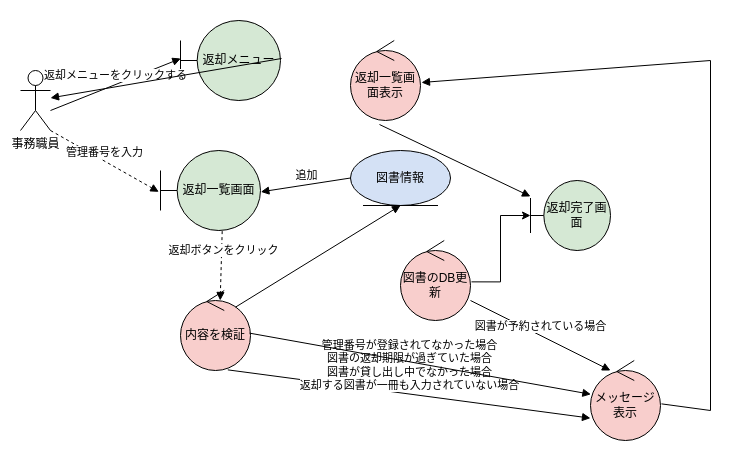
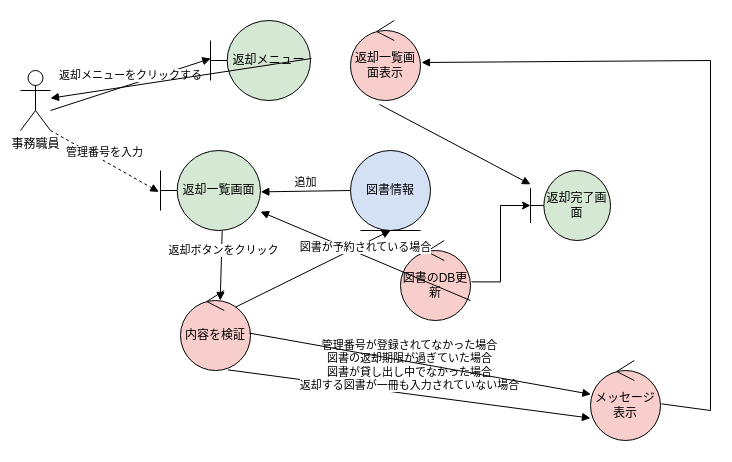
  <mxCell id="0" />
  <mxCell id="1" parent="0" />
  <mxCell id="2" value="事務職員" style="shape=umlActor;verticalLabelPosition=bottom;verticalAlign=top;html=1;" vertex="1" parent="1"><mxGeometry x="20" y="70" width="30" height="60" as="geometry" /></mxCell>
- <mxCell id="3" value="返却メニュー" style="shape=umlBoundary;whiteSpace=wrap;html=1;fillColor=#D5E8D4;" vertex="1" parent="1"><mxGeometry x="180" y="20" width="100" height="80" as="geometry" /></mxCell>
+ <mxCell id="3" value="返却メニュー" style="shape=umlBoundary;whiteSpace=wrap;html=1;fillColor=#D5E8D4;" vertex="1" parent="1"><mxGeometry x="210" y="20" width="100" height="80" as="geometry" /></mxCell>
  <mxCell id="4" value="返却メニューをクリックする" style="html=1;verticalAlign=bottom;endArrow=block;curved=0;rounded=0;entryX=0.003;entryY=0.475;entryDx=0;entryDy=0;entryPerimeter=0;" edge="1" parent="1" target="3"><mxGeometry width="80" relative="1" as="geometry"><mxPoint x="50" y="110" as="sourcePoint" /><mxPoint x="130" y="110" as="targetPoint" /></mxGeometry></mxCell>
- <mxCell id="5" value="返却一覧画面表示" style="ellipse;shape=umlControl;whiteSpace=wrap;html=1;fillColor=#F8CECC;" vertex="1" parent="1"><mxGeometry x="350" y="40" width="70" height="80" as="geometry" /></mxCell>
- <mxCell id="6" value="返却完了画面" style="shape=umlBoundary;whiteSpace=wrap;html=1;fillColor=#D5E8D4;" vertex="1" parent="1"><mxGeometry x="530" y="180" width="80" height="70" as="geometry" /></mxCell>
+ <mxCell id="5" value="返却一覧画面表示" style="ellipse;shape=umlControl;whiteSpace=wrap;html=1;fillColor=#F8CECC;" vertex="1" parent="1"><mxGeometry x="350" y="20" width="70" height="80" as="geometry" /></mxCell>
+ <mxCell id="6" value="返却完了画面" style="shape=umlBoundary;whiteSpace=wrap;html=1;fillColor=#D5E8D4;" vertex="1" parent="1"><mxGeometry x="530" y="170" width="80" height="70" as="geometry" /></mxCell>
  <mxCell id="7" value="" style="html=1;verticalAlign=bottom;endArrow=block;curved=0;rounded=0;exitX=1.01;exitY=0.475;exitDx=0;exitDy=0;exitPerimeter=0;" edge="1" parent="1" source="3" target="2"><mxGeometry width="80" relative="1" as="geometry"><mxPoint x="284" y="70" as="sourcePoint" /><mxPoint x="364" y="70" as="targetPoint" /></mxGeometry></mxCell>
  <mxCell id="8" value="管理番号を入力" style="html=1;verticalAlign=bottom;endArrow=block;curved=0;rounded=0;exitX=1;exitY=1;exitDx=0;exitDy=0;exitPerimeter=0;entryX=-0.017;entryY=0.517;entryDx=0;entryDy=0;entryPerimeter=0;dashed=1;" edge="1" parent="1" source="2" target="10"><mxGeometry width="80" relative="1" as="geometry"><mxPoint x="30" y="250" as="sourcePoint" /><mxPoint x="120" y="200" as="targetPoint" /></mxGeometry></mxCell>
  <mxCell id="9" value="" style="html=1;verticalAlign=bottom;endArrow=block;curved=0;rounded=0;exitX=0.414;exitY=1.05;exitDx=0;exitDy=0;exitPerimeter=0;" edge="1" parent="1" source="5" target="6"><mxGeometry width="80" relative="1" as="geometry"><mxPoint x="320" y="250" as="sourcePoint" /><mxPoint x="200" y="200" as="targetPoint" /></mxGeometry></mxCell>
  <mxCell id="10" value="返却一覧画面" style="shape=umlBoundary;whiteSpace=wrap;html=1;fillColor=#D5E8D4;" vertex="1" parent="1"><mxGeometry x="160" y="150" width="100" height="80" as="geometry" /></mxCell>
  <mxCell id="11" value="メッセージ表示" style="ellipse;shape=umlControl;whiteSpace=wrap;html=1;fillColor=#F8CECC;" vertex="1" parent="1"><mxGeometry x="590" y="360" width="70" height="80" as="geometry" /></mxCell>
  <mxCell id="12" value="内容を検証" style="ellipse;shape=umlControl;whiteSpace=wrap;html=1;fillColor=#F8CECC;" vertex="1" parent="1"><mxGeometry x="180" y="290" width="70" height="80" as="geometry" /></mxCell>
- <mxCell id="13" value="" style="html=1;verticalAlign=bottom;endArrow=block;curved=0;rounded=0;exitX=0.617;exitY=1.008;exitDx=0;exitDy=0;exitPerimeter=0;entryX=0.567;entryY=0.125;entryDx=0;entryDy=0;entryPerimeter=0;dashed=1;" edge="1" parent="1" source="10" target="12"><mxGeometry width="80" relative="1" as="geometry"><mxPoint x="180" y="260" as="sourcePoint" /><mxPoint x="370" y="190" as="targetPoint" /></mxGeometry></mxCell>
+ <mxCell id="13" value="" style="html=1;verticalAlign=bottom;endArrow=block;curved=0;rounded=0;exitX=0.617;exitY=1.008;exitDx=0;exitDy=0;exitPerimeter=0;entryX=0.567;entryY=0.125;entryDx=0;entryDy=0;entryPerimeter=0;" edge="1" parent="1" source="10" target="12"><mxGeometry width="80" relative="1" as="geometry"><mxPoint x="180" y="260" as="sourcePoint" /><mxPoint x="370" y="190" as="targetPoint" /></mxGeometry></mxCell>
  <mxCell id="14" value="返却ボタンをクリック" style="edgeLabel;html=1;align=center;verticalAlign=middle;resizable=0;points=[];" vertex="1" connectable="0" parent="13"><mxGeometry x="-0.606" y="1" relative="1" as="geometry"><mxPoint y="5" as="offset" /></mxGeometry></mxCell>
  <mxCell id="15" value="管理番号が登録されてなかった場合&lt;div&gt;図書の返却期限が過ぎていた場合&lt;/div&gt;&lt;div&gt;図書が貸し出し中でなかった場合&lt;/div&gt;&lt;div&gt;&lt;span style=&quot;color: rgb(0, 0, 0);&quot;&gt;返却する図書が一冊も入力されていない場合&lt;/span&gt;&lt;/div&gt;" style="html=1;verticalAlign=bottom;endArrow=block;curved=0;rounded=0;entryX=-0.014;entryY=0.483;entryDx=0;entryDy=0;entryPerimeter=0;exitX=0.676;exitY=0.992;exitDx=0;exitDy=0;exitPerimeter=0;" edge="1" parent="1" source="12"><mxGeometry width="80" relative="1" as="geometry"><mxPoint x="218.64" y="390" as="sourcePoint" /><mxPoint x="590" y="417.28" as="targetPoint" /><Array as="points"><mxPoint x="589.98" y="417.64" /></Array></mxGeometry></mxCell>
  <mxCell id="16" value="" style="html=1;verticalAlign=bottom;endArrow=block;curved=0;rounded=0;exitX=1.014;exitY=0.542;exitDx=0;exitDy=0;exitPerimeter=0;entryX=1.014;entryY=0.525;entryDx=0;entryDy=0;entryPerimeter=0;" edge="1" parent="1" source="11" target="5"><mxGeometry width="80" relative="1" as="geometry"><mxPoint x="560" y="310" as="sourcePoint" /><mxPoint x="750" y="50" as="targetPoint" /><Array as="points"><mxPoint x="710" y="410" /><mxPoint x="710" y="60" /></Array></mxGeometry></mxCell>
  <mxCell id="17" value="" style="edgeStyle=orthogonalEdgeStyle;rounded=0;orthogonalLoop=1;jettySize=auto;html=1;exitX=1.014;exitY=0.517;exitDx=0;exitDy=0;exitPerimeter=0;" edge="1" parent="1" source="18" target="6"><mxGeometry relative="1" as="geometry"><mxPoint x="460" y="210" as="sourcePoint" /></mxGeometry></mxCell>
  <mxCell id="18" value="図書のDB更新" style="ellipse;shape=umlControl;whiteSpace=wrap;html=1;fillColor=#F8CECC;" vertex="1" parent="1"><mxGeometry x="400" y="240" width="70" height="80" as="geometry" /></mxCell>
- <mxCell id="19" value="図書情報" style="ellipse;shape=umlEntity;whiteSpace=wrap;html=1;fillColor=#D4E1F5;" vertex="1" parent="1"><mxGeometry x="350" y="150" width="100" height="55" as="geometry" /></mxCell>
+ <mxCell id="19" value="図書情報" style="ellipse;shape=umlEntity;whiteSpace=wrap;html=1;fillColor=#D4E1F5;" vertex="1" parent="1"><mxGeometry x="350" y="150" width="80" height="80" as="geometry" /></mxCell>
  <mxCell id="20" value="" style="html=1;verticalAlign=bottom;endArrow=block;curved=0;rounded=0;entryX=0.5;entryY=1;entryDx=0;entryDy=0;exitX=0.786;exitY=0.208;exitDx=0;exitDy=0;exitPerimeter=0;" edge="1" parent="1" source="12" target="19"><mxGeometry width="80" relative="1" as="geometry"><mxPoint x="330" y="275" as="sourcePoint" /><mxPoint x="410" y="275" as="targetPoint" /></mxGeometry></mxCell>
  <mxCell id="21" value="追加" style="html=1;verticalAlign=bottom;endArrow=block;curved=0;rounded=0;exitX=0;exitY=0.5;exitDx=0;exitDy=0;entryX=1.003;entryY=0.517;entryDx=0;entryDy=0;entryPerimeter=0;" edge="1" parent="1" source="19" target="10"><mxGeometry width="80" relative="1" as="geometry"><mxPoint x="290" y="210" as="sourcePoint" /><mxPoint x="370" y="210" as="targetPoint" /></mxGeometry></mxCell>
  <mxCell id="22" value="" style="html=1;verticalAlign=bottom;endArrow=block;curved=0;rounded=0;exitX=0.986;exitY=0.533;exitDx=0;exitDy=0;exitPerimeter=0;" edge="1" parent="1" source="12" target="11"><mxGeometry width="80" relative="1" as="geometry"><mxPoint x="290" y="210" as="sourcePoint" /><mxPoint x="370" y="210" as="targetPoint" /></mxGeometry></mxCell>
- <mxCell id="23" value="図書が予約されている場合" style="html=1;verticalAlign=bottom;endArrow=block;curved=0;rounded=0;exitX=1;exitY=0.75;exitDx=0;exitDy=0;exitPerimeter=0;entryX=0.286;entryY=0.125;entryDx=0;entryDy=0;entryPerimeter=0;" edge="1" parent="1" source="18" target="11"><mxGeometry width="80" relative="1" as="geometry"><mxPoint x="510" y="229" as="sourcePoint" /><mxPoint x="608.98" y="190.64" as="targetPoint" /></mxGeometry></mxCell>
+ <mxCell id="23" value="図書が予約されている場合" style="html=1;verticalAlign=bottom;endArrow=block;curved=0;rounded=0;exitX=1;exitY=0.75;exitDx=0;exitDy=0;exitPerimeter=0;" edge="1" parent="1" source="18" target="10"><mxGeometry width="80" relative="1" as="geometry"><mxPoint x="510" y="229" as="sourcePoint" /><mxPoint x="608.98" y="190.64" as="targetPoint" /></mxGeometry></mxCell>
